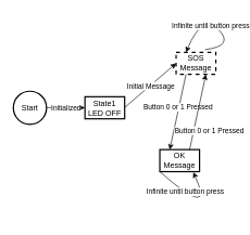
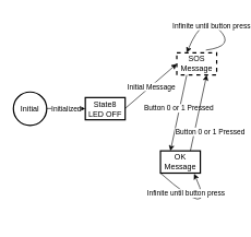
  <mxCell id="0" />
  <mxCell id="1" parent="0" />
- <mxCell id="2" value="Start" style="ellipse;aspect=fixed;strokeWidth=2;whiteSpace=wrap;" parent="1" vertex="1"><mxGeometry x="20" y="140" width="51" height="51" as="geometry" /></mxCell>
- <mxCell id="3" value="State1&#10;LED OFF" style="whiteSpace=wrap;strokeWidth=2;" parent="1" vertex="1"><mxGeometry x="130" y="148.5" width="61" height="34" as="geometry" /></mxCell>
+ <mxCell id="2" value="Initial" style="ellipse;aspect=fixed;strokeWidth=2;whiteSpace=wrap;" parent="1" vertex="1"><mxGeometry x="20" y="140" width="51" height="51" as="geometry" /></mxCell>
+ <mxCell id="3" value="State8&#10;LED OFF" style="whiteSpace=wrap;strokeWidth=2;" parent="1" vertex="1"><mxGeometry x="130" y="148.5" width="61" height="34" as="geometry" /></mxCell>
  <mxCell id="4" value="SOS Message" style="whiteSpace=wrap;strokeWidth=2;dashed=1;" parent="1" vertex="1"><mxGeometry x="270" y="80" width="61" height="34" as="geometry" /></mxCell>
  <mxCell id="5" value="OK Message" style="whiteSpace=wrap;strokeWidth=2;" parent="1" vertex="1"><mxGeometry x="245" y="230" width="61" height="34" as="geometry" /></mxCell>
  <mxCell id="6" value="" style="endArrow=classic;html=1;rounded=0;entryX=0;entryY=0.5;entryDx=0;entryDy=0;" edge="1" parent="1" target="3"><mxGeometry relative="1" as="geometry"><mxPoint x="71" y="165.16" as="sourcePoint" /><mxPoint x="171" y="165.16" as="targetPoint" /></mxGeometry></mxCell>
  <mxCell id="7" value="Initialized" style="edgeLabel;resizable=0;html=1;;align=center;verticalAlign=middle;" connectable="0" vertex="1" parent="6"><mxGeometry relative="1" as="geometry" /></mxCell>
  <mxCell id="8" value="" style="endArrow=classic;html=1;rounded=0;entryX=0;entryY=0.5;entryDx=0;entryDy=0;" edge="1" parent="1" target="4"><mxGeometry relative="1" as="geometry"><mxPoint x="191" y="165.16" as="sourcePoint" /><mxPoint x="291" y="165.16" as="targetPoint" /></mxGeometry></mxCell>
  <mxCell id="9" value="Initial Message" style="edgeLabel;resizable=0;html=1;;align=center;verticalAlign=middle;" connectable="0" vertex="1" parent="8"><mxGeometry relative="1" as="geometry" /></mxCell>
  <mxCell id="10" value="" style="endArrow=classic;html=1;rounded=0;exitX=0.25;exitY=1;exitDx=0;exitDy=0;entryX=0.25;entryY=0;entryDx=0;entryDy=0;" edge="1" parent="1" source="4" target="5"><mxGeometry relative="1" as="geometry"><mxPoint x="201" y="175.16" as="sourcePoint" /><mxPoint x="285" y="190" as="targetPoint" /></mxGeometry></mxCell>
  <mxCell id="11" value="Button 0 or 1 Pressed" style="edgeLabel;resizable=0;html=1;;align=center;verticalAlign=middle;" connectable="0" vertex="1" parent="10"><mxGeometry relative="1" as="geometry"><mxPoint y="-7" as="offset" /></mxGeometry></mxCell>
  <mxCell id="12" value="" style="endArrow=classic;html=1;rounded=0;exitX=0.75;exitY=0;exitDx=0;exitDy=0;entryX=0.75;entryY=1;entryDx=0;entryDy=0;" edge="1" parent="1" source="5" target="4"><mxGeometry relative="1" as="geometry"><mxPoint x="170" y="260" as="sourcePoint" /><mxPoint x="170" y="311" as="targetPoint" /></mxGeometry></mxCell>
  <mxCell id="13" value="&lt;span style=&quot;color: rgba(0, 0, 0, 0); font-family: monospace; font-size: 0px; text-align: start; background-color: rgb(251, 251, 251);&quot;&gt;%3CmxGraphModel%3E%3Croot%3E%3CmxCell%20id%3D%220%22%2F%3E%3CmxCell%20id%3D%221%22%20parent%3D%220%22%2F%3E%3CmxCell%20id%3D%222%22%20value%3D%22Button%200%20or%201%20Pressed%22%20style%3D%22edgeLabel%3Bresizable%3D0%3Bhtml%3D1%3B%3Balign%3Dcenter%3BverticalAlign%3Dmiddle%3B%22%20connectable%3D%220%22%20vertex%3D%221%22%20parent%3D%221%22%3E%3CmxGeometry%20x%3D%22-104.75%22%20y%3D%22214.931%22%20as%3D%22geometry%22%2F%3E%3C%2FmxCell%3E%3C%2Froot%3E%3C%2FmxGraphModel%3&lt;/span&gt;" style="edgeLabel;resizable=0;html=1;;align=center;verticalAlign=middle;" connectable="0" vertex="1" parent="12"><mxGeometry relative="1" as="geometry"><mxPoint y="15" as="offset" /></mxGeometry></mxCell>
  <mxCell id="14" value="Button 0 or 1 Pressed" style="edgeLabel;resizable=0;html=1;;align=center;verticalAlign=middle;" connectable="0" vertex="1" parent="1"><mxGeometry x="320" y="200.001" as="geometry" /></mxCell>
  <mxCell id="15" value="" style="curved=1;endArrow=classic;html=1;rounded=0;exitX=0.729;exitY=-0.118;exitDx=0;exitDy=0;exitPerimeter=0;entryX=0.25;entryY=0;entryDx=0;entryDy=0;" edge="1" parent="1" source="4" target="4"><mxGeometry width="50" height="50" relative="1" as="geometry"><mxPoint x="310" y="70" as="sourcePoint" /><mxPoint x="360" y="20" as="targetPoint" /><Array as="points"><mxPoint x="360" y="70" /><mxPoint x="310" y="20" /></Array></mxGeometry></mxCell>
  <mxCell id="16" value="Infinite until button press" style="edgeLabel;html=1;align=center;verticalAlign=middle;resizable=0;points=[];" vertex="1" connectable="0" parent="15"><mxGeometry x="0.045" y="4" relative="1" as="geometry"><mxPoint as="offset" /></mxGeometry></mxCell>
  <mxCell id="17" value="" style="curved=1;endArrow=classic;html=1;rounded=0;exitX=0;exitY=1;exitDx=0;exitDy=0;entryX=0.842;entryY=1.028;entryDx=0;entryDy=0;entryPerimeter=0;" edge="1" parent="1" source="5" target="5"><mxGeometry width="50" height="50" relative="1" as="geometry"><mxPoint x="281" y="340" as="sourcePoint" /><mxPoint x="331" y="290" as="targetPoint" /><Array as="points"><mxPoint x="331" y="340" /></Array></mxGeometry></mxCell>
  <mxCell id="18" value="Infinite until button press" style="edgeLabel;html=1;align=center;verticalAlign=middle;resizable=0;points=[];" vertex="1" connectable="0" parent="17"><mxGeometry x="-0.506" y="3" relative="1" as="geometry"><mxPoint as="offset" /></mxGeometry></mxCell>
